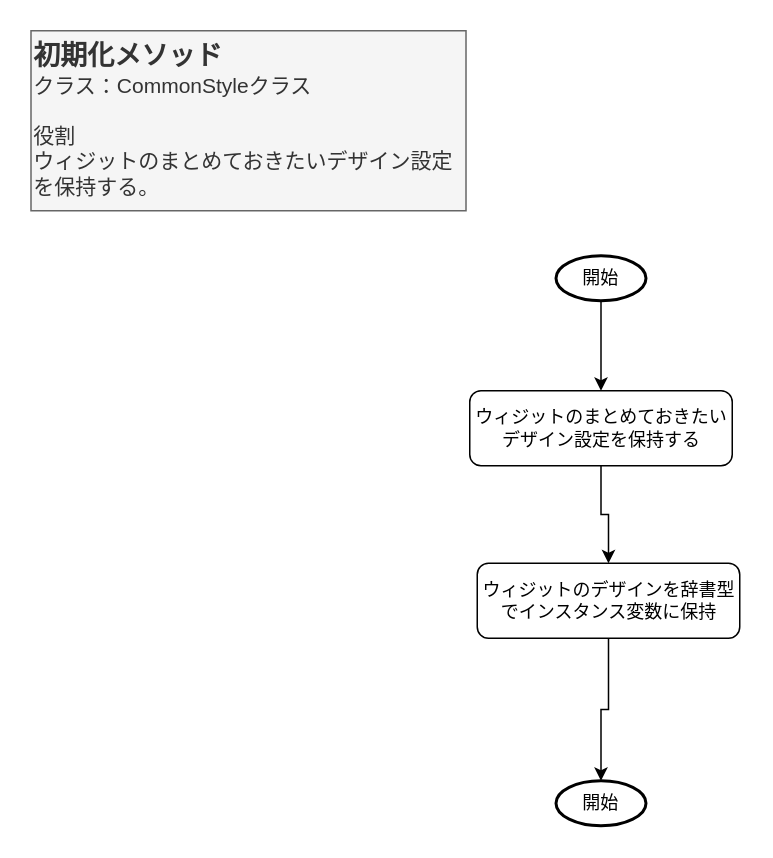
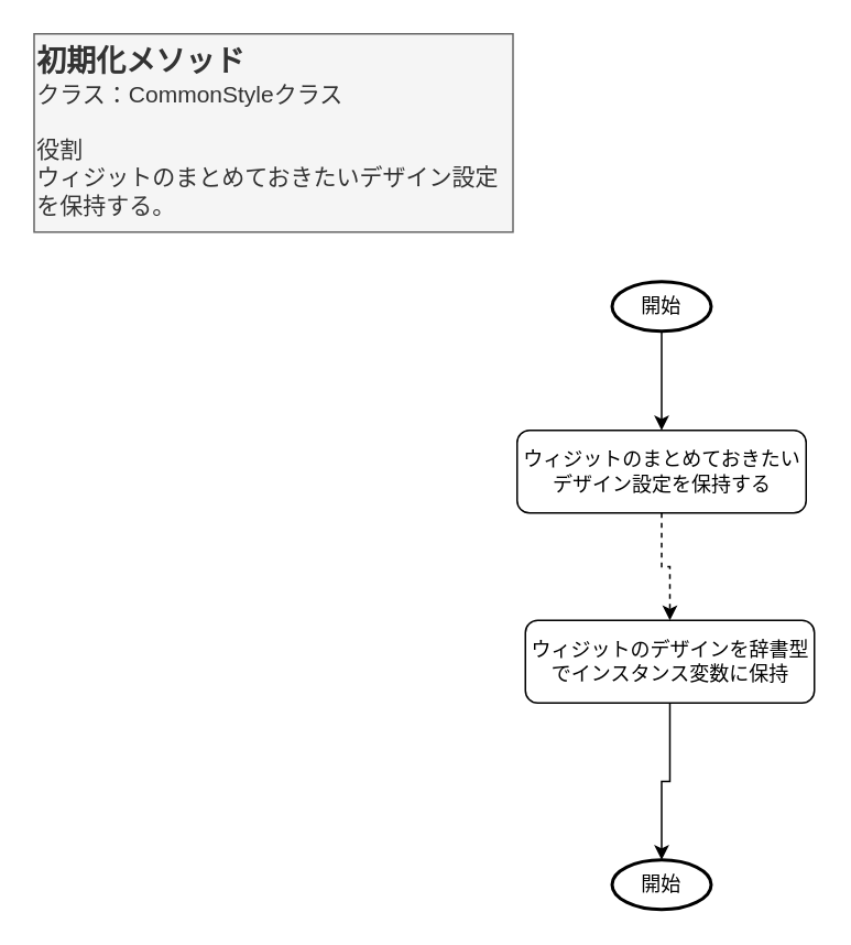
  <mxCell id="0" />
  <mxCell id="1" parent="0" />
- <mxCell id="2" value="" style="edgeStyle=orthogonalEdgeStyle;rounded=0;orthogonalLoop=1;jettySize=auto;html=1;" parent="1" source="3" target="8" edge="1"><mxGeometry relative="1" as="geometry" /></mxCell>
+ <mxCell id="2" value="" style="edgeStyle=orthogonalEdgeStyle;rounded=0;orthogonalLoop=1;jettySize=auto;html=1;dashed=1;" parent="1" source="3" target="8" edge="1"><mxGeometry relative="1" as="geometry" /></mxCell>
  <mxCell id="3" value="ウィジットのまとめておきたいデザイン設定を保持する" style="rounded=1;whiteSpace=wrap;html=1;fontSize=12;glass=0;strokeWidth=1;shadow=0;" parent="1" vertex="1"><mxGeometry x="312.5" y="260" width="175" height="50" as="geometry" /></mxCell>
  <mxCell id="4" value="" style="edgeStyle=orthogonalEdgeStyle;rounded=0;orthogonalLoop=1;jettySize=auto;html=1;" parent="1" source="5" target="3" edge="1"><mxGeometry relative="1" as="geometry" /></mxCell>
  <mxCell id="5" value="開始" style="strokeWidth=2;html=1;shape=mxgraph.flowchart.start_1;whiteSpace=wrap;" parent="1" vertex="1"><mxGeometry x="370" y="170" width="60" height="30" as="geometry" /></mxCell>
  <mxCell id="6" value="&lt;b style=&quot;&quot;&gt;&lt;font style=&quot;&quot;&gt;&lt;font style=&quot;font-size: 18px;&quot;&gt;初期化メソッド&lt;/font&gt;&lt;/font&gt;&lt;/b&gt;&lt;div&gt;&lt;font style=&quot;font-size: 14px;&quot;&gt;クラス：CommonStyleクラス&lt;/font&gt;&lt;/div&gt;&lt;div&gt;&lt;font style=&quot;font-size: 14px;&quot;&gt;&lt;br&gt;&lt;/font&gt;&lt;/div&gt;&lt;div&gt;&lt;span style=&quot;font-size: 14px;&quot;&gt;役割&lt;/span&gt;&lt;/div&gt;&lt;div&gt;&lt;span style=&quot;font-size: 14px;&quot;&gt;ウィジットのまとめておきたいデザイン設定を保持する。&lt;/span&gt;&lt;/div&gt;&lt;div&gt;&lt;span style=&quot;font-size: 14px;&quot;&gt;&lt;br&gt;&lt;/span&gt;&lt;/div&gt;" style="text;html=1;align=left;verticalAlign=top;whiteSpace=wrap;rounded=0;fillColor=#f5f5f5;fontColor=#333333;strokeColor=#666666;" parent="1" vertex="1"><mxGeometry x="20" y="20" width="290" height="120" as="geometry" /></mxCell>
  <mxCell id="7" value="" style="edgeStyle=orthogonalEdgeStyle;rounded=0;orthogonalLoop=1;jettySize=auto;html=1;" parent="1" source="8" target="9" edge="1"><mxGeometry relative="1" as="geometry" /></mxCell>
  <mxCell id="8" value="ウィジットのデザインを辞書型でインスタンス変数に保持" style="rounded=1;whiteSpace=wrap;html=1;fontSize=12;glass=0;strokeWidth=1;shadow=0;" parent="1" vertex="1"><mxGeometry x="317.5" y="375" width="175" height="50" as="geometry" /></mxCell>
  <mxCell id="9" value="開始" style="strokeWidth=2;html=1;shape=mxgraph.flowchart.start_1;whiteSpace=wrap;" parent="1" vertex="1"><mxGeometry x="370" y="520" width="60" height="30" as="geometry" /></mxCell>
